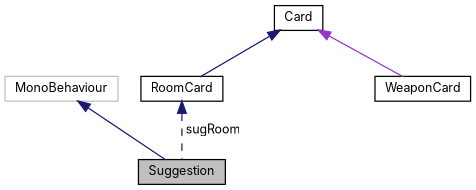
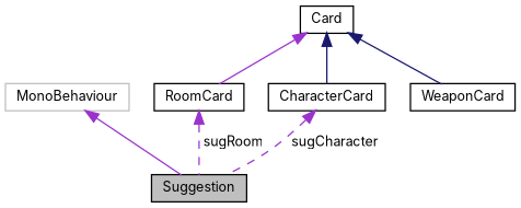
  digraph {
    fontname=Inter
    node [color=black fillcolor=white fontname=Inter fontsize=10 shape=record style=filled]
    edge [color=midnightblue dir=back fontname=Inter fontsize=10 labelfontname=Helvetica labelfontsize=10 style=solid]
    n1 [fillcolor=grey75 fontcolor=black height=0.2 label=Suggestion width=0.4]
    n2 [color=grey75 height=0.2 label=MonoBehaviour width=0.4]
    n3 [height=0.2 label=Card width=0.4]
    n4 [height=0.2 label=RoomCard width=0.4]
+   n5 [height=0.2 label=CharacterCard width=0.4]
    n6 [height=0.2 label=WeaponCard width=0.4]
-   n2 -> n1
-   n3 -> n4
-   n3 -> n6 [color=darkorchid3]
-   n4 -> n1 [label=" sugRoom" style=dashed]
+   n2 -> n1 [color=darkorchid3]
+   n3 -> n4 [color=darkorchid3]
+   n3 -> n5
+   n3 -> n6
+   n4 -> n1 [color=darkorchid3 label=" sugRoom" style=dashed]
+   n5 -> n1 [color=darkorchid3 label=" sugCharacter" style=dashed]
  }
